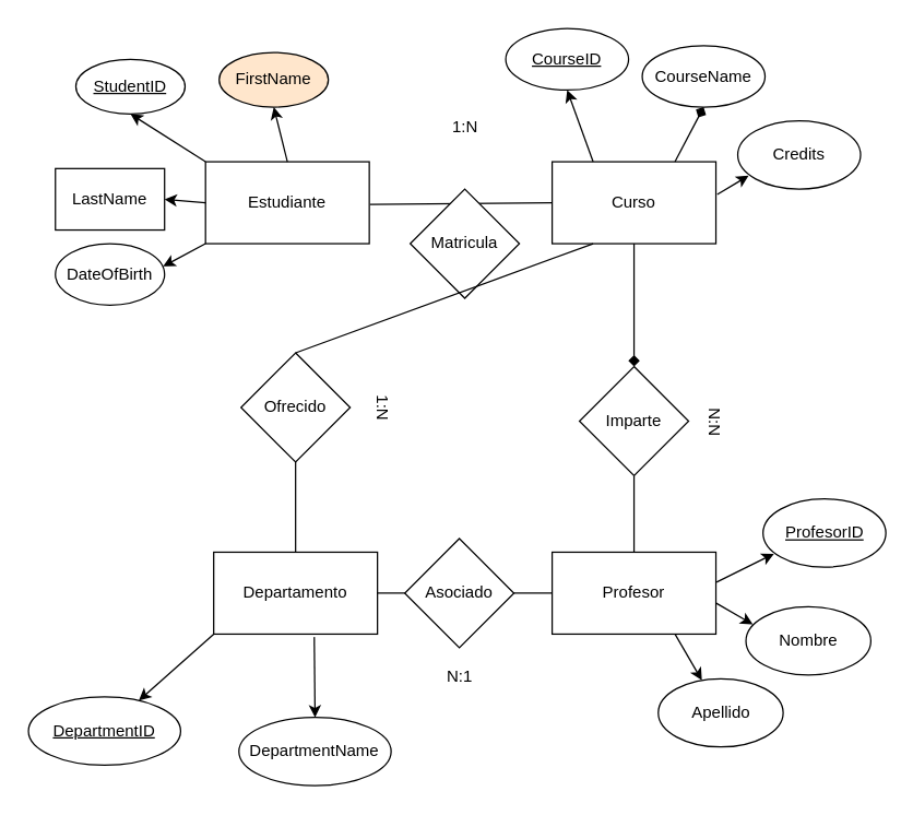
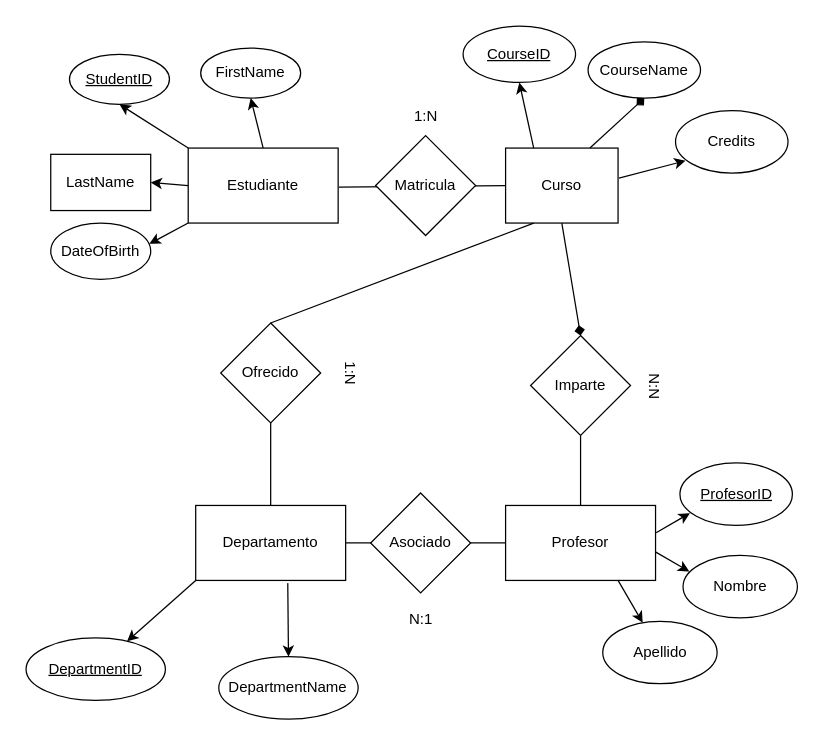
  <mxCell id="0" />
  <mxCell id="1" parent="0" />
  <mxCell id="2" style="edgeStyle=none;html=1;exitX=0;exitY=0;exitDx=0;exitDy=0;entryX=0.5;entryY=1;entryDx=0;entryDy=0;" edge="1" parent="1" source="3" target="14"><mxGeometry relative="1" as="geometry" /></mxCell>
  <mxCell id="3" value="Estudiante" style="rounded=0;whiteSpace=wrap;html=1;" vertex="1" parent="1"><mxGeometry x="150" y="118" width="120" height="60" as="geometry" /></mxCell>
- <mxCell id="4" value="Curso" style="rounded=0;whiteSpace=wrap;html=1;" vertex="1" parent="1"><mxGeometry x="404" y="118" width="120" height="60" as="geometry" /></mxCell>
+ <mxCell id="4" value="Curso" style="rounded=0;whiteSpace=wrap;html=1;" vertex="1" parent="1"><mxGeometry x="404" y="118" width="90" height="60" as="geometry" /></mxCell>
  <mxCell id="5" value="Profesor" style="rounded=0;whiteSpace=wrap;html=1;" vertex="1" parent="1"><mxGeometry x="404" y="404" width="120" height="60" as="geometry" /></mxCell>
  <mxCell id="6" value="Departamento" style="rounded=0;whiteSpace=wrap;html=1;" vertex="1" parent="1"><mxGeometry x="156" y="404" width="120" height="60" as="geometry" /></mxCell>
  <mxCell id="7" value="" style="endArrow=none;html=1;exitX=1.005;exitY=0.52;exitDx=0;exitDy=0;exitPerimeter=0;entryX=0;entryY=0.5;entryDx=0;entryDy=0;" edge="1" parent="1" source="3" target="4"><mxGeometry width="50" height="50" relative="1" as="geometry"><mxPoint x="370" y="148" as="sourcePoint" /><mxPoint x="420" y="98" as="targetPoint" /></mxGeometry></mxCell>
  <mxCell id="8" value="" style="endArrow=none;html=1;exitX=0.5;exitY=1;exitDx=0;exitDy=0;entryX=0.5;entryY=0;entryDx=0;entryDy=0;startArrow=none;" edge="1" parent="1" source="39" target="5"><mxGeometry width="50" height="50" relative="1" as="geometry"><mxPoint x="460" y="384.1" as="sourcePoint" /><mxPoint x="659.4" y="334" as="targetPoint" /></mxGeometry></mxCell>
  <mxCell id="9" value="" style="endArrow=none;html=1;exitX=1;exitY=0.5;exitDx=0;exitDy=0;entryX=0;entryY=0.5;entryDx=0;entryDy=0;" edge="1" parent="1" source="6" target="5"><mxGeometry width="50" height="50" relative="1" as="geometry"><mxPoint x="470" y="290" as="sourcePoint" /><mxPoint x="470" y="380" as="targetPoint" /></mxGeometry></mxCell>
  <mxCell id="10" value="1:N" style="text;html=1;align=center;verticalAlign=middle;resizable=0;points=[];autosize=1;strokeColor=none;fillColor=none;" vertex="1" parent="1"><mxGeometry x="320" y="78" width="40" height="30" as="geometry" /></mxCell>
  <mxCell id="11" value="&lt;span style=&quot;color: rgba(0, 0, 0, 0); font-family: monospace; font-size: 0px; text-align: start;&quot;&gt;%3CmxGraphModel%3E%3Croot%3E%3CmxCell%20id%3D%220%22%2F%3E%3CmxCell%20id%3D%221%22%20parent%3D%220%22%2F%3E%3CmxCell%20id%3D%222%22%20value%3D%22N%3A1%22%20style%3D%22text%3Bhtml%3D1%3Balign%3Dcenter%3BverticalAlign%3Dmiddle%3Bresizable%3D0%3Bpoints%3D%5B%5D%3Bautosize%3D1%3BstrokeColor%3Dnone%3BfillColor%3Dnone%3B%22%20vertex%3D%221%22%20parent%3D%221%22%3E%3CmxGeometry%20x%3D%22330%22%20y%3D%22230%22%20width%3D%2240%22%20height%3D%2230%22%20as%3D%22geometry%22%2F%3E%3C%2FmxCell%3E%3C%2Froot%3E%3C%2FmxGraphModel%3E&lt;/span&gt;" style="text;html=1;align=center;verticalAlign=middle;resizable=0;points=[];autosize=1;strokeColor=none;fillColor=none;" vertex="1" parent="1"><mxGeometry x="480" y="203" width="20" height="30" as="geometry" /></mxCell>
  <mxCell id="12" value="N:N" style="text;html=1;align=center;verticalAlign=middle;resizable=0;points=[];autosize=1;strokeColor=none;fillColor=none;rotation=90;" vertex="1" parent="1"><mxGeometry x="503.52" y="293" width="40" height="30" as="geometry" /></mxCell>
  <mxCell id="13" value="N:1" style="text;html=1;align=center;verticalAlign=middle;resizable=0;points=[];autosize=1;strokeColor=none;fillColor=none;rotation=0;" vertex="1" parent="1"><mxGeometry x="316" y="480" width="40" height="30" as="geometry" /></mxCell>
  <mxCell id="14" value="StudentID" style="ellipse;whiteSpace=wrap;html=1;fontStyle=4" vertex="1" parent="1"><mxGeometry x="55" y="43" width="80" height="40" as="geometry" /></mxCell>
  <mxCell id="15" style="edgeStyle=none;html=1;exitX=0.5;exitY=0;exitDx=0;exitDy=0;entryX=0.5;entryY=1;entryDx=0;entryDy=0;" edge="1" parent="1" source="3" target="16"><mxGeometry relative="1" as="geometry"><mxPoint x="230" y="108" as="sourcePoint" /></mxGeometry></mxCell>
- <mxCell id="16" value="FirstName" style="ellipse;whiteSpace=wrap;html=1;fillColor=#ffe6cc;" vertex="1" parent="1"><mxGeometry x="160" y="38" width="80" height="40" as="geometry" /></mxCell>
+ <mxCell id="16" value="FirstName" style="ellipse;whiteSpace=wrap;html=1;" vertex="1" parent="1"><mxGeometry x="160" y="38" width="80" height="40" as="geometry" /></mxCell>
  <mxCell id="17" style="edgeStyle=none;html=1;exitX=0;exitY=0.5;exitDx=0;exitDy=0;entryX=1;entryY=0.5;entryDx=0;entryDy=0;" edge="1" parent="1" source="3" target="18"><mxGeometry relative="1" as="geometry"><mxPoint x="90" y="203" as="sourcePoint" /></mxGeometry></mxCell>
  <mxCell id="18" value="LastName" style="whiteSpace=wrap;html=1;rounded=0;" vertex="1" parent="1"><mxGeometry x="40" y="123" width="80" height="45" as="geometry" /></mxCell>
  <mxCell id="19" style="edgeStyle=none;html=1;exitX=0.25;exitY=1;exitDx=0;exitDy=0;entryX=0.986;entryY=0.37;entryDx=0;entryDy=0;entryPerimeter=0;" edge="1" parent="1" target="20"><mxGeometry relative="1" as="geometry"><mxPoint x="150" y="178" as="sourcePoint" /></mxGeometry></mxCell>
  <mxCell id="20" value="DateOfBirth" style="ellipse;whiteSpace=wrap;html=1;" vertex="1" parent="1"><mxGeometry x="40" y="178" width="80" height="45" as="geometry" /></mxCell>
  <mxCell id="21" style="edgeStyle=none;html=1;exitX=0.25;exitY=0;exitDx=0;exitDy=0;entryX=0.5;entryY=1;entryDx=0;entryDy=0;" edge="1" parent="1" source="4" target="22"><mxGeometry relative="1" as="geometry"><mxPoint x="480" y="60.5" as="sourcePoint" /></mxGeometry></mxCell>
  <mxCell id="22" value="CourseID" style="ellipse;whiteSpace=wrap;html=1;fontStyle=4" vertex="1" parent="1"><mxGeometry x="370" y="20.5" width="90" height="45" as="geometry" /></mxCell>
  <mxCell id="23" style="edgeStyle=none;html=1;exitX=0.75;exitY=0;exitDx=0;exitDy=0;entryX=0.5;entryY=1;entryDx=0;entryDy=0;endArrow=diamond;" edge="1" parent="1" source="4" target="24"><mxGeometry relative="1" as="geometry"><mxPoint x="524" y="109.25" as="sourcePoint" /></mxGeometry></mxCell>
  <mxCell id="24" value="CourseName" style="ellipse;whiteSpace=wrap;html=1;" vertex="1" parent="1"><mxGeometry x="470" y="33" width="90" height="45" as="geometry" /></mxCell>
  <mxCell id="25" style="edgeStyle=none;html=1;exitX=1.008;exitY=0.4;exitDx=0;exitDy=0;entryX=0.089;entryY=0.803;entryDx=0;entryDy=0;exitPerimeter=0;entryPerimeter=0;" edge="1" parent="1" source="4" target="26"><mxGeometry relative="1" as="geometry"><mxPoint x="564" y="173" as="sourcePoint" /></mxGeometry></mxCell>
  <mxCell id="26" value="Credits" style="ellipse;whiteSpace=wrap;html=1;" vertex="1" parent="1"><mxGeometry x="540" y="88" width="90" height="50" as="geometry" /></mxCell>
  <mxCell id="27" style="edgeStyle=none;html=1;exitX=1.004;exitY=0.365;exitDx=0;exitDy=0;entryX=0.089;entryY=0.803;entryDx=0;entryDy=0;exitPerimeter=0;entryPerimeter=0;" edge="1" parent="1" source="5" target="28"><mxGeometry relative="1" as="geometry"><mxPoint x="528.48" y="424" as="sourcePoint" /></mxGeometry></mxCell>
- <mxCell id="28" value="ProfesorID" style="ellipse;whiteSpace=wrap;html=1;fontStyle=4" vertex="1" parent="1"><mxGeometry x="558.52" y="365" width="90" height="50" as="geometry" /></mxCell>
+ <mxCell id="28" value="ProfesorID" style="ellipse;whiteSpace=wrap;html=1;fontStyle=4" vertex="1" parent="1"><mxGeometry x="543.52" y="370" width="90" height="50" as="geometry" /></mxCell>
  <mxCell id="29" style="edgeStyle=none;html=1;exitX=1.002;exitY=0.622;exitDx=0;exitDy=0;entryX=0.055;entryY=0.258;entryDx=0;entryDy=0;exitPerimeter=0;entryPerimeter=0;" edge="1" parent="1" source="5" target="30"><mxGeometry relative="1" as="geometry"><mxPoint x="524.48" y="499.9" as="sourcePoint" /></mxGeometry></mxCell>
  <mxCell id="30" value="Nombre" style="ellipse;whiteSpace=wrap;html=1;" vertex="1" parent="1"><mxGeometry x="546" y="444" width="91.52" height="50" as="geometry" /></mxCell>
  <mxCell id="31" style="edgeStyle=none;html=1;exitX=0.75;exitY=1;exitDx=0;exitDy=0;" edge="1" parent="1" source="5" target="32"><mxGeometry relative="1" as="geometry"><mxPoint x="456" y="494" as="sourcePoint" /></mxGeometry></mxCell>
  <mxCell id="32" value="Apellido" style="ellipse;whiteSpace=wrap;html=1;" vertex="1" parent="1"><mxGeometry x="481.76" y="496.68" width="91.52" height="50" as="geometry" /></mxCell>
  <mxCell id="33" style="edgeStyle=none;html=1;exitX=0.614;exitY=1.036;exitDx=0;exitDy=0;exitPerimeter=0;" edge="1" parent="1" source="6" target="34"><mxGeometry relative="1" as="geometry"><mxPoint x="182.72" y="446.34" as="sourcePoint" /></mxGeometry></mxCell>
  <mxCell id="34" value="DepartmentName" style="ellipse;whiteSpace=wrap;html=1;" vertex="1" parent="1"><mxGeometry x="174.48" y="525" width="111.52" height="50" as="geometry" /></mxCell>
  <mxCell id="35" style="edgeStyle=none;html=1;exitX=0;exitY=1;exitDx=0;exitDy=0;" edge="1" parent="1" source="6" target="36"><mxGeometry relative="1" as="geometry"><mxPoint x="79.68" y="415.82" as="sourcePoint" /></mxGeometry></mxCell>
  <mxCell id="36" value="DepartmentID" style="ellipse;whiteSpace=wrap;html=1;fontStyle=4" vertex="1" parent="1"><mxGeometry x="20.24" y="510" width="111.52" height="50" as="geometry" /></mxCell>
- <mxCell id="37" value="Matricula" style="rhombus;whiteSpace=wrap;html=1;fontSize=12;fontColor=default;" vertex="1" parent="1"><mxGeometry x="300" y="138" width="80" height="80" as="geometry" /></mxCell>
+ <mxCell id="37" value="Matricula" style="rhombus;whiteSpace=wrap;html=1;fontSize=12;fontColor=default;" vertex="1" parent="1"><mxGeometry x="300" y="108" width="80" height="80" as="geometry" /></mxCell>
  <mxCell id="38" value="" style="endArrow=diamond;html=1;exitX=0.5;exitY=1;exitDx=0;exitDy=0;entryX=0.5;entryY=0;entryDx=0;entryDy=0;" edge="1" parent="1" source="4" target="39"><mxGeometry width="50" height="50" relative="1" as="geometry"><mxPoint x="464" y="178" as="sourcePoint" /><mxPoint x="464" y="268" as="targetPoint" /></mxGeometry></mxCell>
  <mxCell id="39" value="Imparte" style="rhombus;whiteSpace=wrap;html=1;fontSize=12;fontColor=default;" vertex="1" parent="1"><mxGeometry x="424" y="268" width="80" height="80" as="geometry" /></mxCell>
  <mxCell id="40" value="Asociado" style="rhombus;whiteSpace=wrap;html=1;fontSize=12;fontColor=default;" vertex="1" parent="1"><mxGeometry x="296" y="394" width="80" height="80" as="geometry" /></mxCell>
  <mxCell id="41" value="Ofrecido" style="rhombus;whiteSpace=wrap;html=1;fontSize=12;fontColor=default;" vertex="1" parent="1"><mxGeometry x="176" y="258" width="80" height="80" as="geometry" /></mxCell>
  <mxCell id="42" value="" style="endArrow=none;html=1;exitX=0.25;exitY=1;exitDx=0;exitDy=0;entryX=0.5;entryY=0;entryDx=0;entryDy=0;" edge="1" parent="1" source="4" target="41"><mxGeometry width="50" height="50" relative="1" as="geometry"><mxPoint x="474" y="188" as="sourcePoint" /><mxPoint x="474" y="278" as="targetPoint" /></mxGeometry></mxCell>
  <mxCell id="43" value="" style="endArrow=none;html=1;exitX=0.5;exitY=1;exitDx=0;exitDy=0;entryX=0.5;entryY=0;entryDx=0;entryDy=0;" edge="1" parent="1" source="41" target="6"><mxGeometry width="50" height="50" relative="1" as="geometry"><mxPoint x="444" y="188" as="sourcePoint" /><mxPoint x="226" y="268" as="targetPoint" /></mxGeometry></mxCell>
  <mxCell id="44" value="1:N" style="text;html=1;align=center;verticalAlign=middle;resizable=0;points=[];autosize=1;strokeColor=none;fillColor=none;rotation=90;" vertex="1" parent="1"><mxGeometry x="260" y="283" width="40" height="30" as="geometry" /></mxCell>
